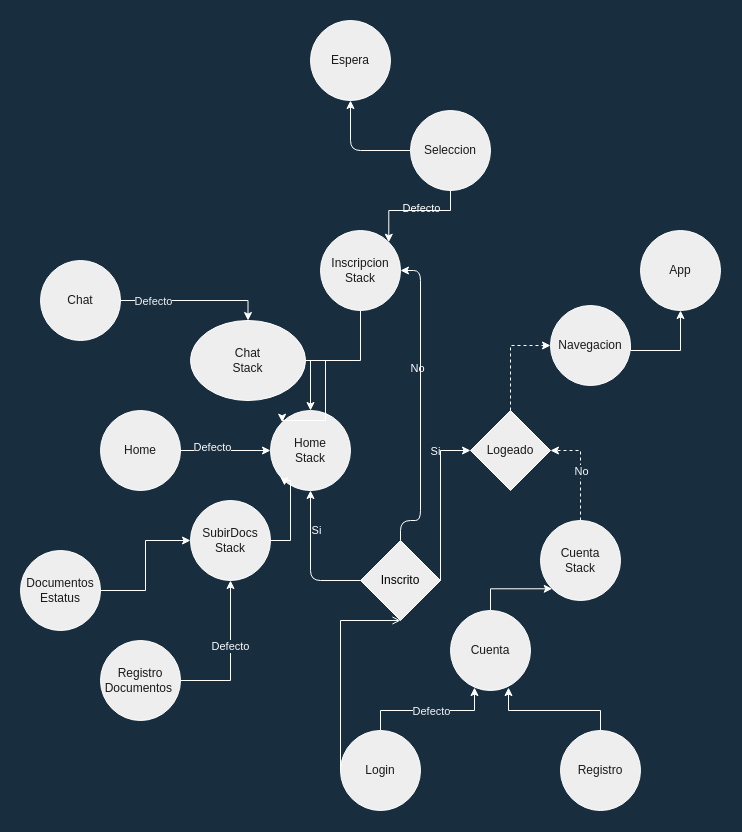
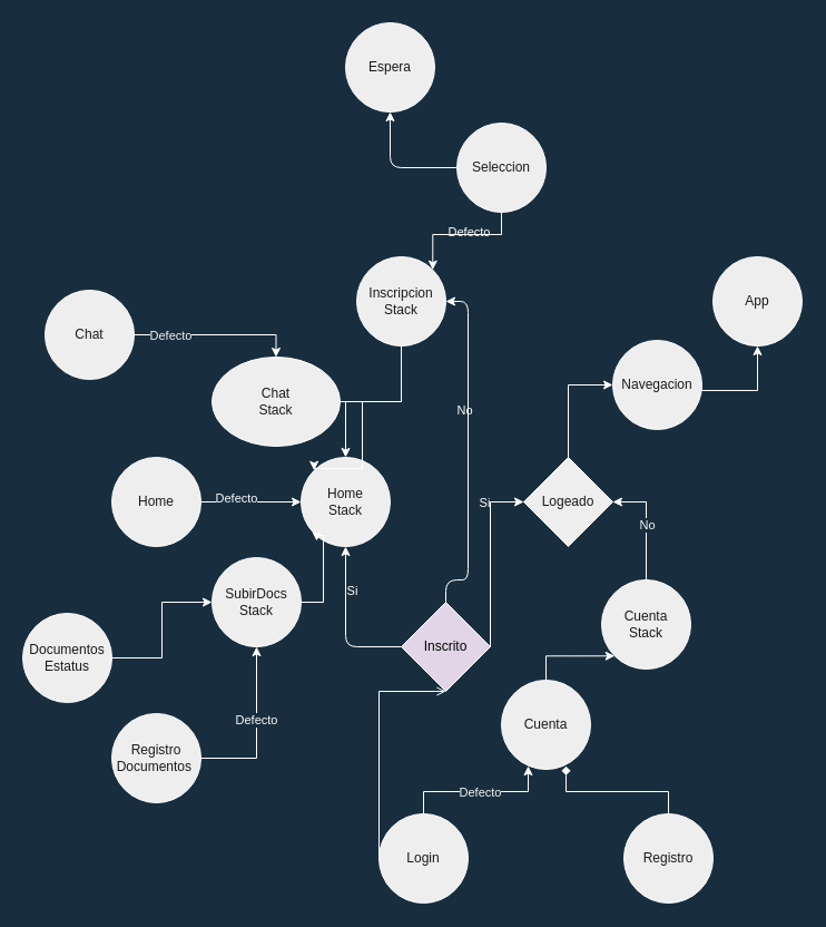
  <mxCell id="0" />
  <mxCell id="1" parent="0" />
  <mxCell id="2" style="edgeStyle=orthogonalEdgeStyle;rounded=0;orthogonalLoop=1;jettySize=auto;html=1;exitX=0.5;exitY=0;exitDx=0;exitDy=0;entryX=0;entryY=1;entryDx=0;entryDy=0;labelBackgroundColor=#182E3E;strokeColor=#FFFFFF;fontColor=#FFFFFF;" parent="1" source="3" target="15" edge="1"><mxGeometry relative="1" as="geometry"><Array as="points"><mxPoint x="490" y="588" /></Array></mxGeometry></mxCell>
  <mxCell id="3" value="Cuenta" style="ellipse;whiteSpace=wrap;html=1;aspect=fixed;fillColor=#EEEEEE;strokeColor=#FFFFFF;fontColor=#1A1A1A;" parent="1" vertex="1"><mxGeometry x="450" y="610" width="80" height="80" as="geometry" /></mxCell>
  <mxCell id="4" value="App" style="ellipse;whiteSpace=wrap;html=1;aspect=fixed;fillColor=#EEEEEE;strokeColor=#FFFFFF;fontColor=#1A1A1A;" parent="1" vertex="1"><mxGeometry x="640" y="230" width="80" height="80" as="geometry" /></mxCell>
  <mxCell id="5" style="edgeStyle=orthogonalEdgeStyle;rounded=0;orthogonalLoop=1;jettySize=auto;html=1;exitX=1;exitY=0.5;exitDx=0;exitDy=0;labelBackgroundColor=#182E3E;strokeColor=#FFFFFF;fontColor=#FFFFFF;" parent="1" source="6" edge="1"><mxGeometry relative="1" as="geometry"><mxPoint x="680" y="310" as="targetPoint" /><Array as="points"><mxPoint x="680" y="350" /></Array></mxGeometry></mxCell>
  <mxCell id="6" value="Navegacion" style="ellipse;whiteSpace=wrap;html=1;aspect=fixed;fillColor=#EEEEEE;strokeColor=#FFFFFF;fontColor=#1A1A1A;" parent="1" vertex="1"><mxGeometry x="550" y="305" width="80" height="80" as="geometry" /></mxCell>
  <mxCell id="7" style="edgeStyle=orthogonalEdgeStyle;rounded=0;orthogonalLoop=1;jettySize=auto;html=1;exitX=0.5;exitY=0;exitDx=0;exitDy=0;entryX=0.3;entryY=0.963;entryDx=0;entryDy=0;entryPerimeter=0;labelBackgroundColor=none;strokeColor=#FFFFFF;fontColor=#1A1A1A;" parent="1" source="10" target="3" edge="1"><mxGeometry relative="1" as="geometry" /></mxCell>
  <mxCell id="8" value="Defecto" style="edgeLabel;html=1;align=center;verticalAlign=middle;resizable=0;points=[];labelBackgroundColor=#182E3E;fontColor=#F5F5F5;" parent="7" vertex="1" connectable="0"><mxGeometry x="0.387" y="-3" relative="1" as="geometry"><mxPoint x="-25" y="-3" as="offset" /></mxGeometry></mxCell>
  <mxCell id="9" style="edgeStyle=orthogonalEdgeStyle;rounded=0;orthogonalLoop=1;jettySize=auto;html=1;exitX=0;exitY=0.5;exitDx=0;exitDy=0;labelBackgroundColor=#182E3E;strokeColor=#FFFFFF;fontColor=#FFFFFF;entryX=0.5;entryY=1;entryDx=0;entryDy=0;endArrow=open;" parent="1" source="10" target="47" edge="1"><mxGeometry relative="1" as="geometry"><mxPoint x="360" y="650" as="targetPoint" /><Array as="points"><mxPoint x="340" y="620" /></Array></mxGeometry></mxCell>
  <mxCell id="10" value="Login" style="ellipse;whiteSpace=wrap;html=1;aspect=fixed;fillColor=#EEEEEE;strokeColor=#FFFFFF;fontColor=#1A1A1A;" parent="1" vertex="1"><mxGeometry x="340" y="730" width="80" height="80" as="geometry" /></mxCell>
- <mxCell id="11" style="edgeStyle=orthogonalEdgeStyle;rounded=0;orthogonalLoop=1;jettySize=auto;html=1;exitX=0.5;exitY=0;exitDx=0;exitDy=0;entryX=0.725;entryY=0.963;entryDx=0;entryDy=0;entryPerimeter=0;labelBackgroundColor=#182E3E;strokeColor=#FFFFFF;fontColor=#FFFFFF;" parent="1" source="12" target="3" edge="1"><mxGeometry relative="1" as="geometry" /></mxCell>
+ <mxCell id="11" style="edgeStyle=orthogonalEdgeStyle;rounded=0;orthogonalLoop=1;jettySize=auto;html=1;exitX=0.5;exitY=0;exitDx=0;exitDy=0;entryX=0.725;entryY=0.963;entryDx=0;entryDy=0;entryPerimeter=0;labelBackgroundColor=#182E3E;strokeColor=#FFFFFF;fontColor=#FFFFFF;endArrow=diamond;" parent="1" source="12" target="3" edge="1"><mxGeometry relative="1" as="geometry" /></mxCell>
  <mxCell id="12" value="Registro" style="ellipse;whiteSpace=wrap;html=1;aspect=fixed;fillColor=#EEEEEE;strokeColor=#FFFFFF;fontColor=#1A1A1A;" parent="1" vertex="1"><mxGeometry x="560" y="730" width="80" height="80" as="geometry" /></mxCell>
- <mxCell id="13" style="edgeStyle=orthogonalEdgeStyle;rounded=0;orthogonalLoop=1;jettySize=auto;html=1;exitX=0.5;exitY=0;exitDx=0;exitDy=0;entryX=1;entryY=0.5;entryDx=0;entryDy=0;labelBackgroundColor=none;strokeColor=#FFFFFF;fontColor=#E8E8E8;dashed=1;" parent="1" source="15" target="41" edge="1"><mxGeometry relative="1" as="geometry" /></mxCell>
+ <mxCell id="13" style="edgeStyle=orthogonalEdgeStyle;rounded=0;orthogonalLoop=1;jettySize=auto;html=1;exitX=0.5;exitY=0;exitDx=0;exitDy=0;entryX=1;entryY=0.5;entryDx=0;entryDy=0;labelBackgroundColor=none;strokeColor=#FFFFFF;fontColor=#E8E8E8;" parent="1" source="15" target="41" edge="1"><mxGeometry relative="1" as="geometry" /></mxCell>
  <mxCell id="14" value="No" style="edgeLabel;html=1;align=center;verticalAlign=middle;resizable=0;points=[];labelBackgroundColor=#182E3E;fontColor=#F7F7F7;" parent="13" vertex="1" connectable="0"><mxGeometry x="0.18" y="3" relative="1" as="geometry"><mxPoint x="3" y="9" as="offset" /></mxGeometry></mxCell>
  <mxCell id="15" value="Cuenta&lt;br&gt;Stack" style="ellipse;whiteSpace=wrap;html=1;aspect=fixed;fillColor=#EEEEEE;strokeColor=#FFFFFF;fontColor=#1A1A1A;" parent="1" vertex="1"><mxGeometry x="540" y="520" width="80" height="80" as="geometry" /></mxCell>
  <mxCell id="16" style="edgeStyle=orthogonalEdgeStyle;rounded=0;orthogonalLoop=1;jettySize=auto;html=1;exitX=1;exitY=0.5;exitDx=0;exitDy=0;entryX=0;entryY=0.5;entryDx=0;entryDy=0;labelBackgroundColor=none;strokeColor=#FFFFFF;fontColor=#1A1A1A;" parent="1" source="47" target="41" edge="1"><mxGeometry relative="1" as="geometry"><Array as="points"><mxPoint x="440" y="450" /></Array></mxGeometry></mxCell>
  <mxCell id="17" value="Si" style="edgeLabel;html=1;align=center;verticalAlign=middle;resizable=0;points=[];labelBackgroundColor=#182E3E;fontColor=#FFFFFF;" parent="16" vertex="1" connectable="0"><mxGeometry x="0.857" y="-4" relative="1" as="geometry"><mxPoint x="-25" y="-4" as="offset" /></mxGeometry></mxCell>
  <mxCell id="18" value="Home&lt;br&gt;Stack" style="ellipse;whiteSpace=wrap;html=1;aspect=fixed;fillColor=#EEEEEE;strokeColor=#FFFFFF;fontColor=#1A1A1A;" parent="1" vertex="1"><mxGeometry x="270" y="410" width="80" height="80" as="geometry" /></mxCell>
  <mxCell id="19" style="edgeStyle=orthogonalEdgeStyle;rounded=0;orthogonalLoop=1;jettySize=auto;html=1;exitX=1;exitY=0.5;exitDx=0;exitDy=0;entryX=0;entryY=0;entryDx=0;entryDy=0;labelBackgroundColor=#182E3E;strokeColor=#FFFFFF;fontColor=#FFFFFF;" parent="1" source="20" target="18" edge="1"><mxGeometry relative="1" as="geometry" /></mxCell>
  <mxCell id="20" value="Chat&lt;br&gt;Stack" style="ellipse;whiteSpace=wrap;html=1;aspect=fixed;fillColor=#EEEEEE;strokeColor=#FFFFFF;fontColor=#1A1A1A;" parent="1" vertex="1"><mxGeometry x="190" y="320" width="115" height="80" as="geometry" /></mxCell>
  <mxCell id="21" style="edgeStyle=orthogonalEdgeStyle;rounded=0;orthogonalLoop=1;jettySize=auto;html=1;exitX=1;exitY=0.5;exitDx=0;exitDy=0;entryX=0;entryY=0.5;entryDx=0;entryDy=0;labelBackgroundColor=none;strokeColor=#FFFFFF;fontColor=#1A1A1A;" parent="1" source="23" target="18" edge="1"><mxGeometry relative="1" as="geometry" /></mxCell>
  <mxCell id="22" value="Defecto" style="edgeLabel;html=1;align=center;verticalAlign=middle;resizable=0;points=[];labelBackgroundColor=#182E3E;fontColor=#FCFCFC;" parent="21" vertex="1" connectable="0"><mxGeometry x="-0.314" y="4" relative="1" as="geometry"><mxPoint as="offset" /></mxGeometry></mxCell>
  <mxCell id="23" value="Home" style="ellipse;whiteSpace=wrap;html=1;aspect=fixed;fillColor=#EEEEEE;strokeColor=#FFFFFF;fontColor=#1A1A1A;" parent="1" vertex="1"><mxGeometry x="100" y="410" width="80" height="80" as="geometry" /></mxCell>
  <mxCell id="24" style="edgeStyle=orthogonalEdgeStyle;rounded=0;orthogonalLoop=1;jettySize=auto;html=1;exitX=1;exitY=0.5;exitDx=0;exitDy=0;entryX=0.175;entryY=0.938;entryDx=0;entryDy=0;entryPerimeter=0;labelBackgroundColor=#182E3E;strokeColor=#FFFFFF;fontColor=#FFFFFF;" parent="1" source="25" target="18" edge="1"><mxGeometry relative="1" as="geometry" /></mxCell>
  <mxCell id="25" value="SubirDocs&lt;br&gt;Stack" style="ellipse;whiteSpace=wrap;html=1;aspect=fixed;fillColor=#EEEEEE;strokeColor=#FFFFFF;fontColor=#1A1A1A;" parent="1" vertex="1"><mxGeometry x="190" y="500" width="80" height="80" as="geometry" /></mxCell>
  <mxCell id="26" style="edgeStyle=orthogonalEdgeStyle;rounded=0;orthogonalLoop=1;jettySize=auto;html=1;exitX=1;exitY=0.5;exitDx=0;exitDy=0;entryX=0.5;entryY=0;entryDx=0;entryDy=0;labelBackgroundColor=none;strokeColor=#FFFFFF;fontColor=#1A1A1A;" parent="1" source="28" target="20" edge="1"><mxGeometry relative="1" as="geometry" /></mxCell>
  <mxCell id="27" value="&lt;font color=&quot;#f2f2f2&quot;&gt;Defecto&lt;/font&gt;" style="edgeLabel;html=1;align=center;verticalAlign=middle;resizable=0;points=[];labelBackgroundColor=#182E3E;fontColor=#1A1A1A;" parent="26" vertex="1" connectable="0"><mxGeometry x="-0.569" relative="1" as="geometry"><mxPoint as="offset" /></mxGeometry></mxCell>
  <mxCell id="28" value="Chat" style="ellipse;whiteSpace=wrap;html=1;aspect=fixed;fillColor=#EEEEEE;strokeColor=#FFFFFF;fontColor=#1A1A1A;" parent="1" vertex="1"><mxGeometry x="40" y="260" width="80" height="80" as="geometry" /></mxCell>
  <mxCell id="29" style="edgeStyle=orthogonalEdgeStyle;rounded=0;orthogonalLoop=1;jettySize=auto;html=1;entryX=0;entryY=0.5;entryDx=0;entryDy=0;labelBackgroundColor=#182E3E;strokeColor=#FFFFFF;fontColor=#FFFFFF;" parent="1" source="30" target="25" edge="1"><mxGeometry relative="1" as="geometry" /></mxCell>
  <mxCell id="30" value="Documentos Estatus" style="ellipse;whiteSpace=wrap;html=1;aspect=fixed;fillColor=#EEEEEE;strokeColor=#FFFFFF;fontColor=#1A1A1A;" parent="1" vertex="1"><mxGeometry x="20" y="550" width="80" height="80" as="geometry" /></mxCell>
  <mxCell id="31" style="edgeStyle=orthogonalEdgeStyle;rounded=0;orthogonalLoop=1;jettySize=auto;html=1;labelBackgroundColor=#182E3E;strokeColor=#FFFFFF;fontColor=#FFFFFF;" parent="1" source="32" target="18" edge="1"><mxGeometry relative="1" as="geometry" /></mxCell>
  <mxCell id="32" value="Inscripcion Stack" style="ellipse;whiteSpace=wrap;html=1;aspect=fixed;fillColor=#EEEEEE;strokeColor=#FFFFFF;fontColor=#1A1A1A;" parent="1" vertex="1"><mxGeometry x="320" y="230" width="80" height="80" as="geometry" /></mxCell>
  <mxCell id="33" style="edgeStyle=orthogonalEdgeStyle;rounded=0;orthogonalLoop=1;jettySize=auto;html=1;exitX=0.5;exitY=1;exitDx=0;exitDy=0;entryX=1;entryY=0;entryDx=0;entryDy=0;labelBackgroundColor=#182E3E;strokeColor=#FFFFFF;fontColor=#FFFFFF;" parent="1" source="36" target="32" edge="1"><mxGeometry relative="1" as="geometry" /></mxCell>
  <mxCell id="34" value="Defecto" style="edgeLabel;html=1;align=center;verticalAlign=middle;resizable=0;points=[];labelBackgroundColor=none;fontColor=#FFFFFF;" parent="33" vertex="1" connectable="0"><mxGeometry x="-0.295" y="-3" relative="1" as="geometry"><mxPoint x="-10" as="offset" /></mxGeometry></mxCell>
  <mxCell id="35" style="edgeStyle=orthogonalEdgeStyle;curved=0;rounded=1;sketch=0;orthogonalLoop=1;jettySize=auto;html=1;exitX=0;exitY=0.5;exitDx=0;exitDy=0;entryX=0.5;entryY=1;entryDx=0;entryDy=0;labelBackgroundColor=none;strokeColor=#FFFFFF;fontColor=#FFFFFF;" parent="1" source="36" target="42" edge="1"><mxGeometry relative="1" as="geometry" /></mxCell>
  <mxCell id="36" value="Seleccion" style="ellipse;whiteSpace=wrap;html=1;aspect=fixed;fillColor=#EEEEEE;strokeColor=#FFFFFF;fontColor=#1A1A1A;" parent="1" vertex="1"><mxGeometry x="410" y="110" width="80" height="80" as="geometry" /></mxCell>
  <mxCell id="37" style="edgeStyle=orthogonalEdgeStyle;rounded=0;orthogonalLoop=1;jettySize=auto;html=1;exitX=1;exitY=0.5;exitDx=0;exitDy=0;entryX=0.5;entryY=1;entryDx=0;entryDy=0;labelBackgroundColor=none;strokeColor=#FFFFFF;fontColor=#1A1A1A;" parent="1" source="39" target="25" edge="1"><mxGeometry relative="1" as="geometry" /></mxCell>
  <mxCell id="38" value="Defecto" style="edgeLabel;html=1;align=center;verticalAlign=middle;resizable=0;points=[];labelBackgroundColor=#182E3E;fontColor=#FCFCFC;" parent="37" vertex="1" connectable="0"><mxGeometry x="0.133" y="1" relative="1" as="geometry"><mxPoint as="offset" /></mxGeometry></mxCell>
  <mxCell id="39" value="Registro Documentos&amp;nbsp;" style="ellipse;whiteSpace=wrap;html=1;aspect=fixed;fillColor=#EEEEEE;strokeColor=#FFFFFF;fontColor=#1A1A1A;" parent="1" vertex="1"><mxGeometry x="100" y="640" width="80" height="80" as="geometry" /></mxCell>
- <mxCell id="40" style="edgeStyle=orthogonalEdgeStyle;rounded=0;orthogonalLoop=1;jettySize=auto;html=1;exitX=0.5;exitY=0;exitDx=0;exitDy=0;entryX=0;entryY=0.5;entryDx=0;entryDy=0;labelBackgroundColor=#182E3E;strokeColor=#FFFFFF;fontColor=#FFFFFF;dashed=1;" parent="1" source="41" target="6" edge="1"><mxGeometry relative="1" as="geometry" /></mxCell>
+ <mxCell id="40" style="edgeStyle=orthogonalEdgeStyle;rounded=0;orthogonalLoop=1;jettySize=auto;html=1;exitX=0.5;exitY=0;exitDx=0;exitDy=0;entryX=0;entryY=0.5;entryDx=0;entryDy=0;labelBackgroundColor=#182E3E;strokeColor=#FFFFFF;fontColor=#FFFFFF;" parent="1" source="41" target="6" edge="1"><mxGeometry relative="1" as="geometry" /></mxCell>
  <mxCell id="41" value="Logeado" style="rhombus;whiteSpace=wrap;html=1;fillColor=#EEEEEE;strokeColor=#FFFFFF;fontColor=#1A1A1A;" parent="1" vertex="1"><mxGeometry x="470" y="410" width="80" height="80" as="geometry" /></mxCell>
  <mxCell id="42" value="Espera" style="ellipse;whiteSpace=wrap;html=1;aspect=fixed;fillColor=#EEEEEE;strokeColor=#FFFFFF;fontColor=#1A1A1A;" parent="1" vertex="1"><mxGeometry x="310" y="20" width="80" height="80" as="geometry" /></mxCell>
  <mxCell id="43" style="edgeStyle=orthogonalEdgeStyle;curved=0;rounded=1;sketch=0;orthogonalLoop=1;jettySize=auto;html=1;exitX=0;exitY=0.5;exitDx=0;exitDy=0;entryX=0.5;entryY=1;entryDx=0;entryDy=0;labelBackgroundColor=none;strokeColor=#FFFFFF;fontColor=#FFFFFF;" parent="1" source="47" target="18" edge="1"><mxGeometry relative="1" as="geometry" /></mxCell>
  <mxCell id="44" value="Si" style="edgeLabel;html=1;align=center;verticalAlign=middle;resizable=0;points=[];fontColor=#FFFFFF;labelBackgroundColor=none;" parent="43" vertex="1" connectable="0"><mxGeometry x="0.529" y="-5" relative="1" as="geometry"><mxPoint y="6.7" as="offset" /></mxGeometry></mxCell>
  <mxCell id="45" style="edgeStyle=orthogonalEdgeStyle;curved=0;rounded=1;sketch=0;orthogonalLoop=1;jettySize=auto;html=1;exitX=0.5;exitY=0;exitDx=0;exitDy=0;entryX=1;entryY=0.5;entryDx=0;entryDy=0;labelBackgroundColor=none;strokeColor=#FFFFFF;fontColor=#FFFFFF;" parent="1" source="47" target="32" edge="1"><mxGeometry relative="1" as="geometry"><Array as="points"><mxPoint x="400" y="520" /><mxPoint x="420" y="520" /><mxPoint x="420" y="270" /></Array></mxGeometry></mxCell>
  <mxCell id="46" value="No" style="edgeLabel;html=1;align=center;verticalAlign=middle;resizable=0;points=[];fontColor=#FFFFFF;labelBackgroundColor=none;" parent="45" vertex="1" connectable="0"><mxGeometry x="0.242" y="4" relative="1" as="geometry"><mxPoint as="offset" /></mxGeometry></mxCell>
- <mxCell id="47" value="&lt;font color=&quot;#000000&quot;&gt;Inscrito&lt;/font&gt;" style="rhombus;whiteSpace=wrap;html=1;rounded=0;labelBackgroundColor=none;sketch=0;strokeColor=#FFFFFF;fillColor=#EEEEEE;fontColor=#FFFFFF;" parent="1" vertex="1"><mxGeometry x="360" y="540" width="80" height="80" as="geometry" /></mxCell>
+ <mxCell id="47" value="&lt;font color=&quot;#000000&quot;&gt;Inscrito&lt;/font&gt;" style="rhombus;whiteSpace=wrap;html=1;rounded=0;labelBackgroundColor=none;sketch=0;strokeColor=#FFFFFF;fillColor=#e1d5e7;fontColor=#FFFFFF;" parent="1" vertex="1"><mxGeometry x="360" y="540" width="80" height="80" as="geometry" /></mxCell>
